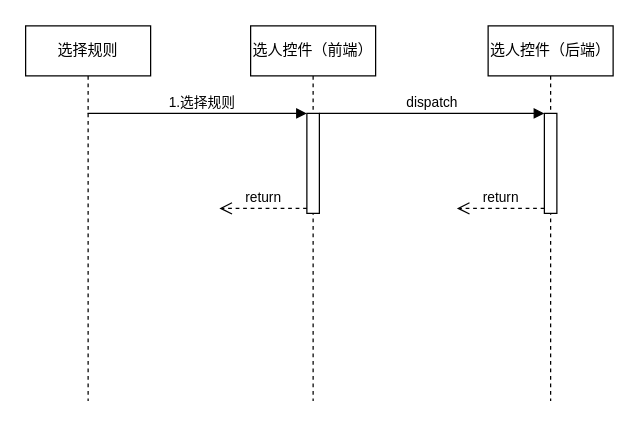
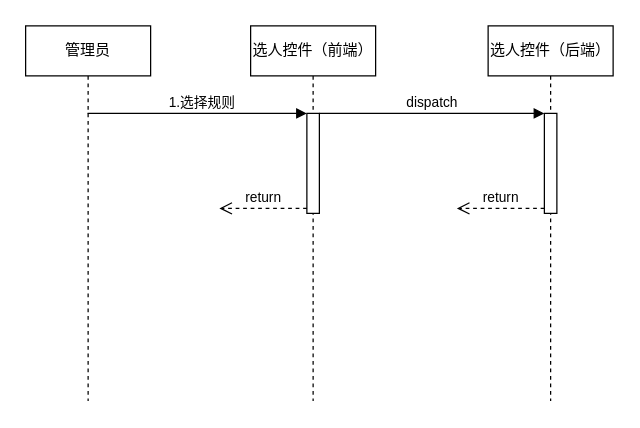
  <mxCell id="0" />
  <mxCell id="1" parent="0" />
- <mxCell id="2" value="选择规则" style="shape=umlLifeline;perimeter=lifelinePerimeter;whiteSpace=wrap;html=1;container=1;collapsible=0;recursiveResize=0;outlineConnect=0;" vertex="1" parent="1"><mxGeometry x="20" y="20" width="100" height="300" as="geometry" /></mxCell>
+ <mxCell id="2" value="管理员" style="shape=umlLifeline;perimeter=lifelinePerimeter;whiteSpace=wrap;html=1;container=1;collapsible=0;recursiveResize=0;outlineConnect=0;" vertex="1" parent="1"><mxGeometry x="20" y="20" width="100" height="300" as="geometry" /></mxCell>
  <mxCell id="3" value="选人控件（前端）" style="shape=umlLifeline;perimeter=lifelinePerimeter;whiteSpace=wrap;html=1;container=1;collapsible=0;recursiveResize=0;outlineConnect=0;" vertex="1" parent="1"><mxGeometry x="200" y="20" width="100" height="300" as="geometry" /></mxCell>
  <mxCell id="4" value="" style="html=1;points=[];perimeter=orthogonalPerimeter;" vertex="1" parent="3"><mxGeometry x="45" y="70" width="10" height="80" as="geometry" /></mxCell>
  <mxCell id="5" value="return" style="html=1;verticalAlign=bottom;endArrow=open;dashed=1;endSize=8;exitX=0;exitY=0.95;rounded=0;" edge="1" source="4" parent="3"><mxGeometry relative="1" as="geometry"><mxPoint x="-25" y="146" as="targetPoint" /></mxGeometry></mxCell>
  <mxCell id="6" value="选人控件（后端）" style="shape=umlLifeline;perimeter=lifelinePerimeter;whiteSpace=wrap;html=1;container=1;collapsible=0;recursiveResize=0;outlineConnect=0;" vertex="1" parent="1"><mxGeometry x="390" y="20" width="100" height="300" as="geometry" /></mxCell>
  <mxCell id="7" value="" style="html=1;points=[];perimeter=orthogonalPerimeter;" vertex="1" parent="6"><mxGeometry x="45" y="70" width="10" height="80" as="geometry" /></mxCell>
  <mxCell id="8" value="return" style="html=1;verticalAlign=bottom;endArrow=open;dashed=1;endSize=8;exitX=0;exitY=0.95;rounded=0;" edge="1" source="7" parent="6"><mxGeometry relative="1" as="geometry"><mxPoint x="-25" y="146" as="targetPoint" /></mxGeometry></mxCell>
  <mxCell id="9" value="1.选择规则" style="html=1;verticalAlign=bottom;endArrow=block;entryX=0;entryY=0;rounded=0;" edge="1" target="4" parent="1" source="2"><mxGeometry x="0.031" relative="1" as="geometry"><mxPoint x="175" y="90" as="sourcePoint" /><mxPoint x="1" as="offset" /></mxGeometry></mxCell>
  <mxCell id="10" value="dispatch" style="html=1;verticalAlign=bottom;endArrow=block;entryX=0;entryY=0;rounded=0;" edge="1" target="7" parent="1" source="4"><mxGeometry relative="1" as="geometry"><mxPoint x="365" y="90" as="sourcePoint" /></mxGeometry></mxCell>
